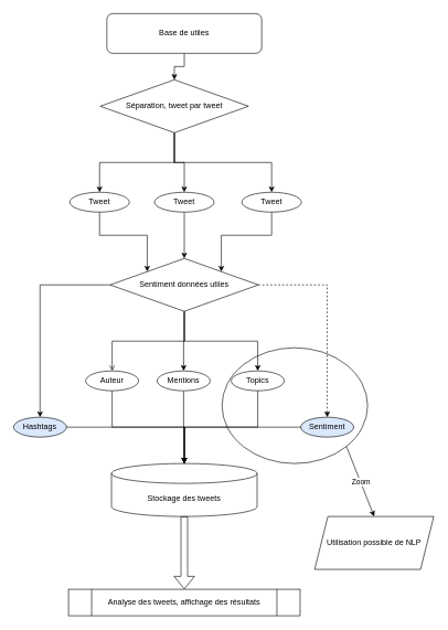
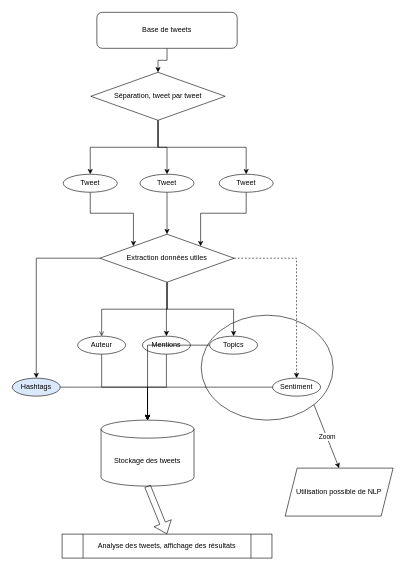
  <mxCell id="0" />
  <mxCell id="1" parent="0" />
  <mxCell id="2" value="" style="rounded=0;html=1;jettySize=auto;orthogonalLoop=1;fontSize=11;endArrow=block;endFill=0;endSize=8;strokeWidth=1;shadow=0;labelBackgroundColor=none;edgeStyle=orthogonalEdgeStyle;" parent="1" edge="1"><mxGeometry relative="1" as="geometry"><mxPoint x="85" y="140" as="sourcePoint" /></mxGeometry></mxCell>
  <mxCell id="3" value="Yes" style="rounded=0;html=1;jettySize=auto;orthogonalLoop=1;fontSize=11;endArrow=block;endFill=0;endSize=8;strokeWidth=1;shadow=0;labelBackgroundColor=none;edgeStyle=orthogonalEdgeStyle;" parent="1" edge="1"><mxGeometry y="20" relative="1" as="geometry"><mxPoint as="offset" /><mxPoint x="85" y="310" as="targetPoint" /></mxGeometry></mxCell>
  <mxCell id="4" value="No" style="edgeStyle=orthogonalEdgeStyle;rounded=0;html=1;jettySize=auto;orthogonalLoop=1;fontSize=11;endArrow=block;endFill=0;endSize=8;strokeWidth=1;shadow=0;labelBackgroundColor=none;" parent="1" edge="1"><mxGeometry y="10" relative="1" as="geometry"><mxPoint as="offset" /><mxPoint x="135" y="230" as="sourcePoint" /></mxGeometry></mxCell>
  <mxCell id="5" value="No" style="rounded=0;html=1;jettySize=auto;orthogonalLoop=1;fontSize=11;endArrow=block;endFill=0;endSize=8;strokeWidth=1;shadow=0;labelBackgroundColor=none;edgeStyle=orthogonalEdgeStyle;" parent="1" edge="1"><mxGeometry x="0.333" y="20" relative="1" as="geometry"><mxPoint as="offset" /><mxPoint x="85" y="450" as="targetPoint" /></mxGeometry></mxCell>
  <mxCell id="6" value="Yes" style="edgeStyle=orthogonalEdgeStyle;rounded=0;html=1;jettySize=auto;orthogonalLoop=1;fontSize=11;endArrow=block;endFill=0;endSize=8;strokeWidth=1;shadow=0;labelBackgroundColor=none;" parent="1" edge="1"><mxGeometry y="10" relative="1" as="geometry"><mxPoint as="offset" /><mxPoint x="135" y="350" as="sourcePoint" /></mxGeometry></mxCell>
- <mxCell id="7" value="Stockage des tweets" style="shape=cylinder3;whiteSpace=wrap;html=1;boundedLbl=1;backgroundOutline=1;size=15;" vertex="1" parent="1"><mxGeometry x="168" y="700" width="220" height="80" as="geometry" /></mxCell>
+ <mxCell id="7" value="Stockage des tweets" style="shape=cylinder3;whiteSpace=wrap;html=1;boundedLbl=1;backgroundOutline=1;size=15;" vertex="1" parent="1"><mxGeometry x="168" y="700" width="155" height="110" as="geometry" /></mxCell>
  <mxCell id="8" style="edgeStyle=orthogonalEdgeStyle;rounded=0;orthogonalLoop=1;jettySize=auto;html=1;entryX=0.5;entryY=0;entryDx=0;entryDy=0;" edge="1" parent="1" source="9" target="13"><mxGeometry relative="1" as="geometry" /></mxCell>
- <mxCell id="9" value="Base de utiles" style="rounded=1;whiteSpace=wrap;html=1;" vertex="1" parent="1"><mxGeometry x="161" width="234" height="60" as="geometry" y="20" /></mxCell>
+ <mxCell id="9" value="Base de tweets" style="rounded=1;whiteSpace=wrap;html=1;" vertex="1" parent="1"><mxGeometry x="161" width="234" height="60" as="geometry" y="20" /></mxCell>
  <mxCell id="10" style="edgeStyle=orthogonalEdgeStyle;rounded=0;orthogonalLoop=1;jettySize=auto;html=1;entryX=0.5;entryY=0;entryDx=0;entryDy=0;" edge="1" parent="1" source="13" target="15"><mxGeometry relative="1" as="geometry" /></mxCell>
  <mxCell id="11" style="edgeStyle=orthogonalEdgeStyle;rounded=0;orthogonalLoop=1;jettySize=auto;html=1;entryX=0.5;entryY=0;entryDx=0;entryDy=0;" edge="1" parent="1" source="13" target="17"><mxGeometry relative="1" as="geometry" /></mxCell>
  <mxCell id="12" style="edgeStyle=orthogonalEdgeStyle;rounded=0;orthogonalLoop=1;jettySize=auto;html=1;entryX=0.5;entryY=0;entryDx=0;entryDy=0;" edge="1" parent="1" source="13" target="19"><mxGeometry relative="1" as="geometry" /></mxCell>
  <mxCell id="13" value="Séparation, tweet par tweet" style="rhombus;whiteSpace=wrap;html=1;" vertex="1" parent="1"><mxGeometry x="151" y="120" width="224" height="80" as="geometry" /></mxCell>
  <mxCell id="14" style="edgeStyle=orthogonalEdgeStyle;rounded=0;orthogonalLoop=1;jettySize=auto;html=1;entryX=0;entryY=0;entryDx=0;entryDy=0;" edge="1" parent="1" source="15" target="25"><mxGeometry relative="1" as="geometry" /></mxCell>
  <mxCell id="15" value="Tweet" style="ellipse;whiteSpace=wrap;html=1;" vertex="1" parent="1"><mxGeometry x="105" y="290" width="90" height="30" as="geometry" /></mxCell>
  <mxCell id="16" style="edgeStyle=orthogonalEdgeStyle;rounded=0;orthogonalLoop=1;jettySize=auto;html=1;entryX=0.5;entryY=0;entryDx=0;entryDy=0;" edge="1" parent="1" source="17" target="25"><mxGeometry relative="1" as="geometry" /></mxCell>
  <mxCell id="17" value="Tweet" style="ellipse;whiteSpace=wrap;html=1;" vertex="1" parent="1"><mxGeometry x="233" y="290" width="90" height="30" as="geometry" /></mxCell>
  <mxCell id="18" style="edgeStyle=orthogonalEdgeStyle;rounded=0;orthogonalLoop=1;jettySize=auto;html=1;entryX=1;entryY=0;entryDx=0;entryDy=0;" edge="1" parent="1" source="19" target="25"><mxGeometry relative="1" as="geometry" /></mxCell>
  <mxCell id="19" value="Tweet" style="ellipse;whiteSpace=wrap;html=1;" vertex="1" parent="1"><mxGeometry x="365" y="290" width="90" height="30" as="geometry" /></mxCell>
  <mxCell id="20" style="edgeStyle=orthogonalEdgeStyle;rounded=0;orthogonalLoop=1;jettySize=auto;html=1;entryX=0.5;entryY=0;entryDx=0;entryDy=0;" edge="1" parent="1" source="25" target="27"><mxGeometry relative="1" as="geometry" /></mxCell>
  <mxCell id="21" style="edgeStyle=orthogonalEdgeStyle;rounded=0;orthogonalLoop=1;jettySize=auto;html=1;entryX=0.5;entryY=0;entryDx=0;entryDy=0;endArrow=open;" edge="1" parent="1" source="25" target="28"><mxGeometry relative="1" as="geometry" /></mxCell>
  <mxCell id="22" style="edgeStyle=orthogonalEdgeStyle;rounded=0;orthogonalLoop=1;jettySize=auto;html=1;entryX=0.5;entryY=0;entryDx=0;entryDy=0;" edge="1" parent="1" source="25" target="30"><mxGeometry relative="1" as="geometry" /></mxCell>
  <mxCell id="23" style="edgeStyle=orthogonalEdgeStyle;rounded=0;orthogonalLoop=1;jettySize=auto;html=1;entryX=0.5;entryY=0;entryDx=0;entryDy=0;" edge="1" parent="1" source="25" target="31"><mxGeometry relative="1" as="geometry" /></mxCell>
  <mxCell id="24" style="edgeStyle=orthogonalEdgeStyle;rounded=0;orthogonalLoop=1;jettySize=auto;html=1;entryX=0.5;entryY=0;entryDx=0;entryDy=0;dashed=1;" edge="1" parent="1" source="25" target="32"><mxGeometry relative="1" as="geometry" /></mxCell>
- <mxCell id="25" value="Sentiment données utiles" style="rhombus;whiteSpace=wrap;html=1;" vertex="1" parent="1"><mxGeometry x="166" y="390" width="224" height="80" as="geometry" /></mxCell>
+ <mxCell id="25" value="Extraction données utiles" style="rhombus;whiteSpace=wrap;html=1;" vertex="1" parent="1"><mxGeometry x="166" y="390" width="224" height="80" as="geometry" /></mxCell>
  <mxCell id="26" style="edgeStyle=orthogonalEdgeStyle;rounded=0;orthogonalLoop=1;jettySize=auto;html=1;" edge="1" parent="1" source="27" target="7"><mxGeometry relative="1" as="geometry" /></mxCell>
  <mxCell id="27" value="Hashtags" style="ellipse;whiteSpace=wrap;html=1;fillColor=#dae8fc;" vertex="1" parent="1"><mxGeometry x="20" y="630" width="80" height="30" as="geometry" /></mxCell>
  <mxCell id="28" value="Auteur" style="ellipse;whiteSpace=wrap;html=1;" vertex="1" parent="1"><mxGeometry x="129" y="560" width="80" height="30" as="geometry" /></mxCell>
  <mxCell id="29" style="edgeStyle=orthogonalEdgeStyle;rounded=0;orthogonalLoop=1;jettySize=auto;html=1;" edge="1" parent="1" source="30" target="7"><mxGeometry relative="1" as="geometry" /></mxCell>
  <mxCell id="30" value="Mentions" style="ellipse;whiteSpace=wrap;html=1;" vertex="1" parent="1"><mxGeometry x="237" y="560" width="80" height="30" as="geometry" /></mxCell>
  <mxCell id="31" value="Topics&lt;span style=&quot;color: rgba(0, 0, 0, 0); font-family: monospace; font-size: 0px; text-align: start; text-wrap: nowrap;&quot;&gt;%3CmxGraphModel%3E%3Croot%3E%3CmxCell%20id%3D%220%22%2F%3E%3CmxCell%20id%3D%221%22%20parent%3D%220%22%2F%3E%3CmxCell%20id%3D%222%22%20value%3D%22Mentions%22%20style%3D%22ellipse%3BwhiteSpace%3Dwrap%3Bhtml%3D1%3B%22%20vertex%3D%221%22%20parent%3D%221%22%3E%3CmxGeometry%20x%3D%22378%22%20y%3D%22540%22%20width%3D%2280%22%20height%3D%2230%22%20as%3D%22geometry%22%2F%3E%3C%2FmxCell%3E%3C%2Froot%3E%3C%2FmxGraphModel%3E&lt;/span&gt;" style="ellipse;whiteSpace=wrap;html=1;" vertex="1" parent="1"><mxGeometry x="349" y="560" width="80" height="30" as="geometry" /></mxCell>
- <mxCell id="32" value="Sentiment" style="ellipse;whiteSpace=wrap;html=1;fillColor=#dae8fc;" vertex="1" parent="1"><mxGeometry x="454" y="630" width="80" height="30" as="geometry" /></mxCell>
+ <mxCell id="32" value="Sentiment" style="ellipse;whiteSpace=wrap;html=1;" vertex="1" parent="1"><mxGeometry x="454" y="630" width="80" height="30" as="geometry" /></mxCell>
  <mxCell id="33" style="edgeStyle=orthogonalEdgeStyle;rounded=0;orthogonalLoop=1;jettySize=auto;html=1;entryX=0.5;entryY=0;entryDx=0;entryDy=0;entryPerimeter=0;" edge="1" parent="1" source="28" target="7"><mxGeometry relative="1" as="geometry" /></mxCell>
  <mxCell id="34" style="edgeStyle=orthogonalEdgeStyle;rounded=0;orthogonalLoop=1;jettySize=auto;html=1;entryX=0.5;entryY=0;entryDx=0;entryDy=0;entryPerimeter=0;" edge="1" parent="1" source="31" target="7"><mxGeometry relative="1" as="geometry" /></mxCell>
  <mxCell id="35" style="edgeStyle=orthogonalEdgeStyle;rounded=0;orthogonalLoop=1;jettySize=auto;html=1;entryX=0.5;entryY=0;entryDx=0;entryDy=0;entryPerimeter=0;" edge="1" parent="1" source="32" target="7"><mxGeometry relative="1" as="geometry" /></mxCell>
  <mxCell id="36" value="" style="shape=flexArrow;endArrow=classic;html=1;rounded=0;exitX=0.5;exitY=1;exitDx=0;exitDy=0;exitPerimeter=0;entryX=0.5;entryY=0;entryDx=0;entryDy=0;" edge="1" parent="1" source="7" target="37"><mxGeometry width="50" height="50" relative="1" as="geometry"><mxPoint x="345" y="970" as="sourcePoint" /><mxPoint x="278" y="940" as="targetPoint" /></mxGeometry></mxCell>
  <mxCell id="37" value="Analyse des tweets, affichage des résultats" style="shape=process;whiteSpace=wrap;html=1;backgroundOutline=1;" vertex="1" parent="1"><mxGeometry x="103" y="890" width="350" height="40" as="geometry" /></mxCell>
  <mxCell id="38" value="" style="ellipse;whiteSpace=wrap;html=1;fillColor=none;" vertex="1" parent="1"><mxGeometry x="335" y="525" width="220" height="175" as="geometry" /></mxCell>
  <mxCell id="39" value="Utilisation possible de NLP" style="shape=parallelogram;perimeter=parallelogramPerimeter;whiteSpace=wrap;html=1;fixedSize=1;" vertex="1" parent="1"><mxGeometry x="475" y="780" width="180" height="80" as="geometry" /></mxCell>
  <mxCell id="40" value="" style="endArrow=classic;html=1;rounded=0;exitX=1;exitY=1;exitDx=0;exitDy=0;entryX=0.5;entryY=0;entryDx=0;entryDy=0;" edge="1" parent="1" source="38" target="39"><mxGeometry relative="1" as="geometry"><mxPoint x="505" y="720" as="sourcePoint" /><mxPoint x="605" y="720" as="targetPoint" /></mxGeometry></mxCell>
  <mxCell id="41" value="Zoom" style="edgeLabel;resizable=0;html=1;;align=center;verticalAlign=middle;" connectable="0" vertex="1" parent="40"><mxGeometry relative="1" as="geometry" /></mxCell>
